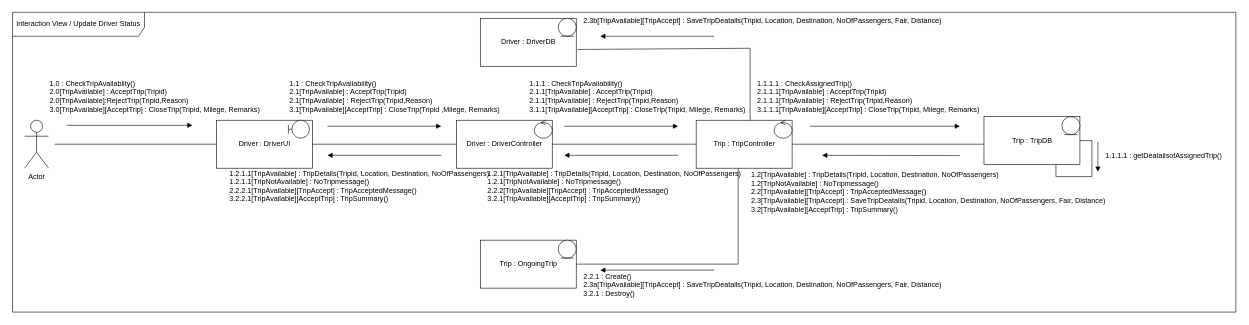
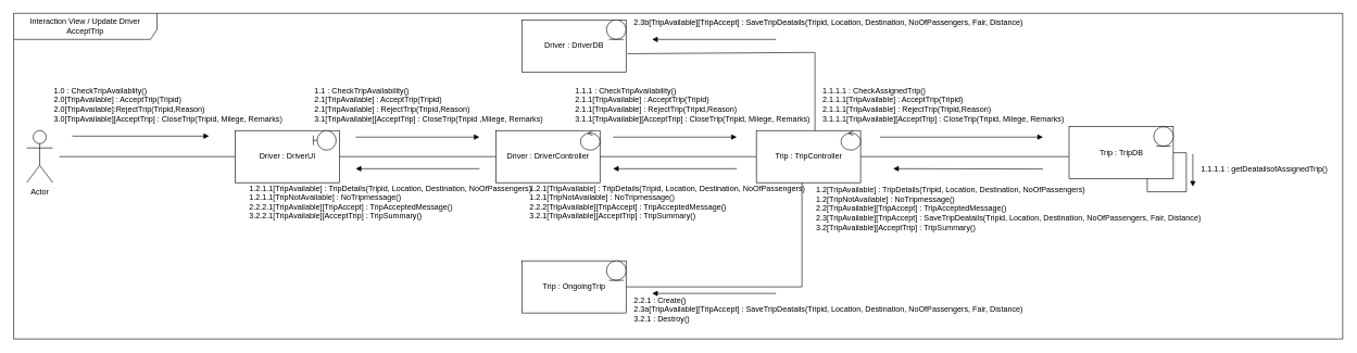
  <mxCell id="0" />
  <mxCell id="1" parent="0" />
  <mxCell id="2" style="edgeStyle=orthogonalEdgeStyle;rounded=0;orthogonalLoop=1;jettySize=auto;html=1;exitX=1;exitY=0.5;exitDx=0;exitDy=0;entryX=0.75;entryY=0;entryDx=0;entryDy=0;" parent="1" source="18" target="18" edge="1"><mxGeometry relative="1" as="geometry" /></mxCell>
  <mxCell id="3" value="Driver : DriverUI" style="html=1;" parent="1" vertex="1"><mxGeometry x="360" y="200" width="160" height="80" as="geometry" /></mxCell>
  <mxCell id="4" value="Actor" style="shape=umlActor;verticalLabelPosition=bottom;verticalAlign=top;html=1;" parent="1" vertex="1"><mxGeometry y="200" width="40" height="80" as="geometry" x="40" /></mxCell>
  <mxCell id="5" value="" style="line;strokeWidth=1;fillColor=none;align=left;verticalAlign=middle;spacingTop=-1;spacingLeft=3;spacingRight=3;rotatable=0;labelPosition=right;points=[];portConstraint=eastwest;strokeColor=inherit;" parent="1" vertex="1"><mxGeometry x="90" y="236" width="270" height="8" as="geometry" /></mxCell>
  <mxCell id="6" value="" style="html=1;verticalAlign=bottom;endArrow=block;rounded=0;" parent="1" edge="1"><mxGeometry x="-0.2" y="20" width="80" relative="1" as="geometry"><mxPoint x="110" y="208.5" as="sourcePoint" /><mxPoint x="320" y="208.5" as="targetPoint" /><mxPoint as="offset" /></mxGeometry></mxCell>
  <mxCell id="7" value="1.0 : CheckTripAvailablity()&lt;br&gt;2.0[TripAvailable] : AcceptTrip(Tripid)&lt;br&gt;2.0[TripAvailable]:RejectTrip(Tripid,Reason)&lt;br&gt;3.0[TripAvailable][AcceptTrip] : CloseTrip(Tripid, Milege, Remarks)" style="text;html=1;strokeColor=none;fillColor=none;align=left;verticalAlign=middle;whiteSpace=wrap;rounded=0;" parent="1" vertex="1"><mxGeometry x="80" y="130" width="360" height="60" as="geometry" /></mxCell>
  <mxCell id="8" value="Driver : DriverController" style="html=1;" parent="1" vertex="1"><mxGeometry x="760" y="200" width="160" height="80" as="geometry" /></mxCell>
  <mxCell id="9" value="" style="line;strokeWidth=1;fillColor=none;align=left;verticalAlign=middle;spacingTop=-1;spacingLeft=3;spacingRight=3;rotatable=0;labelPosition=right;points=[];portConstraint=eastwest;strokeColor=inherit;" parent="1" vertex="1"><mxGeometry x="520" y="236" width="240" height="8" as="geometry" /></mxCell>
  <mxCell id="10" value="" style="html=1;verticalAlign=bottom;endArrow=block;rounded=0;" parent="1" edge="1"><mxGeometry x="-0.053" y="40" width="80" relative="1" as="geometry"><mxPoint x="545" y="210" as="sourcePoint" /><mxPoint x="735" y="210" as="targetPoint" /><mxPoint as="offset" /></mxGeometry></mxCell>
  <mxCell id="11" value="1.1 : CheckTripAvailability()&lt;br&gt;2.1[TripAvailable] : AcceptTrip(Tripid)&lt;br&gt;2.1[TripAvailable] : RejectTrip(Tripid,Reason)&lt;br&gt;3.1[TripAvailable][AcceptTrip] : CloseTrip(Tripid ,Milege, Remarks)" style="text;html=1;strokeColor=none;fillColor=none;align=left;verticalAlign=middle;whiteSpace=wrap;rounded=0;" parent="1" vertex="1"><mxGeometry x="480" y="130" width="380" height="60" as="geometry" /></mxCell>
  <mxCell id="12" value="" style="line;strokeWidth=1;fillColor=none;align=left;verticalAlign=middle;spacingTop=-1;spacingLeft=3;spacingRight=3;rotatable=0;labelPosition=right;points=[];portConstraint=eastwest;strokeColor=inherit;" parent="1" vertex="1"><mxGeometry x="920" y="236" width="240" height="8" as="geometry" /></mxCell>
  <mxCell id="13" value="" style="html=1;verticalAlign=bottom;endArrow=block;rounded=0;" parent="1" edge="1"><mxGeometry x="-0.053" y="40" width="80" relative="1" as="geometry"><mxPoint x="940" y="210" as="sourcePoint" /><mxPoint x="1130" y="210" as="targetPoint" /><mxPoint as="offset" /></mxGeometry></mxCell>
  <mxCell id="14" value="Trip : TripController" style="html=1;" parent="1" vertex="1"><mxGeometry x="1160" y="200" width="160" height="80" as="geometry" /></mxCell>
  <mxCell id="15" value="1.1.1 : CheckTripAvailability()&lt;br&gt;2.1.1[TripAvailable] : AcceptTrip(Tripid)&lt;br&gt;2.1.1[TripAvailable] : RejectTrip(Tripid,Reason)&lt;br&gt;3.1.1[TripAvailable][AcceptTrip] : CloseTrip(Tripid, Milege, Remarks)" style="text;html=1;strokeColor=none;fillColor=none;align=left;verticalAlign=middle;whiteSpace=wrap;rounded=0;" parent="1" vertex="1"><mxGeometry x="880" y="130" width="370" height="60" as="geometry" /></mxCell>
  <mxCell id="16" value="" style="line;strokeWidth=1;fillColor=none;align=left;verticalAlign=middle;spacingTop=-1;spacingLeft=3;spacingRight=3;rotatable=0;labelPosition=right;points=[];portConstraint=eastwest;strokeColor=inherit;" parent="1" vertex="1"><mxGeometry x="1320" y="236" width="320" height="8" as="geometry" /></mxCell>
  <mxCell id="17" value="" style="html=1;verticalAlign=bottom;endArrow=block;rounded=0;" parent="1" edge="1"><mxGeometry x="-0.053" y="40" width="80" relative="1" as="geometry"><mxPoint x="1350" y="210" as="sourcePoint" /><mxPoint x="1600" y="210" as="targetPoint" /><mxPoint as="offset" /></mxGeometry></mxCell>
  <mxCell id="18" value="Trip : TripDB" style="html=1;" parent="1" vertex="1"><mxGeometry x="1640" y="194" width="160" height="80" as="geometry" /></mxCell>
  <mxCell id="19" value="" style="shape=umlBoundary;whiteSpace=wrap;html=1;" parent="1" vertex="1"><mxGeometry x="480" y="200" width="35" height="30" as="geometry" /></mxCell>
  <mxCell id="20" value="" style="ellipse;shape=umlControl;whiteSpace=wrap;html=1;" parent="1" vertex="1"><mxGeometry x="890" y="200" width="30" height="30" as="geometry" /></mxCell>
  <mxCell id="21" value="1.1.1.1 : CheckAssignedTrip()&lt;br&gt;2.1.1.1[TripAvailable] : AcceptTrip(Tripid)&lt;br&gt;2.1.1.1[TripAvailable] : RejectTrip(Tripid,Reason)&lt;br&gt;3.1.1.1[TripAvailable][AcceptTrip] : CloseTrip(Tripid, Milege, Remarks)" style="text;html=1;strokeColor=none;fillColor=none;align=left;verticalAlign=middle;whiteSpace=wrap;rounded=0;" parent="1" vertex="1"><mxGeometry x="1260" y="130" width="380" height="60" as="geometry" /></mxCell>
  <mxCell id="22" value="" style="ellipse;shape=umlControl;whiteSpace=wrap;html=1;" parent="1" vertex="1"><mxGeometry x="1290" y="200" width="30" height="30" as="geometry" /></mxCell>
  <mxCell id="23" value="" style="ellipse;shape=umlEntity;whiteSpace=wrap;html=1;" parent="1" vertex="1"><mxGeometry x="1770" y="194" width="30" height="30" as="geometry" /></mxCell>
  <mxCell id="24" value="" style="html=1;verticalAlign=bottom;endArrow=block;rounded=0;" parent="1" edge="1"><mxGeometry x="-0.053" y="40" width="80" relative="1" as="geometry"><mxPoint x="1830" y="236" as="sourcePoint" /><mxPoint x="1830" y="286" as="targetPoint" /><mxPoint as="offset" /></mxGeometry></mxCell>
  <mxCell id="25" value="1.1.1.1 : getDeatailsofAssignedTrip()" style="text;html=1;strokeColor=none;fillColor=none;align=center;verticalAlign=middle;whiteSpace=wrap;rounded=0;" parent="1" vertex="1"><mxGeometry x="1840" y="244" width="200" height="30" as="geometry" /></mxCell>
  <mxCell id="26" value="" style="html=1;verticalAlign=bottom;endArrow=block;rounded=0;" parent="1" edge="1"><mxGeometry x="-0.053" y="40" width="80" relative="1" as="geometry"><mxPoint x="1600" y="259" as="sourcePoint" /><mxPoint x="1370" y="258.5" as="targetPoint" /><mxPoint as="offset" /></mxGeometry></mxCell>
  <mxCell id="27" value="" style="html=1;verticalAlign=bottom;endArrow=block;rounded=0;" parent="1" edge="1"><mxGeometry x="-0.053" y="40" width="80" relative="1" as="geometry"><mxPoint x="1130" y="258.5" as="sourcePoint" /><mxPoint x="940" y="258.5" as="targetPoint" /><mxPoint as="offset" /></mxGeometry></mxCell>
  <mxCell id="28" value="" style="html=1;verticalAlign=bottom;endArrow=block;rounded=0;" parent="1" edge="1"><mxGeometry x="-0.053" y="40" width="80" relative="1" as="geometry"><mxPoint x="735" y="258.5" as="sourcePoint" /><mxPoint x="545" y="258.5" as="targetPoint" /><mxPoint as="offset" /></mxGeometry></mxCell>
  <mxCell id="29" value="1.2[TripAvailable] : TripDetails(Tripid, Location, Destination, NoOfPassengers)&lt;br&gt;1.2[TripNotAvailable] : NoTripmessage()&lt;br&gt;2.2[TripAvailable][TripAccept] : TripAcceptedMessage()&lt;br&gt;2.3[TripAvailable][TripAccept] : SaveTripDeatails(Tripid, Location, Destination, NoOfPassengers, Fair, Distance)&lt;br&gt;3.2[TripAvailable][AcceptTrip] : TripSummary()" style="text;html=1;strokeColor=none;fillColor=none;align=left;verticalAlign=middle;whiteSpace=wrap;rounded=0;" parent="1" vertex="1"><mxGeometry x="1250" y="290" width="670" height="60" as="geometry" /></mxCell>
  <mxCell id="30" value="" style="endArrow=none;html=1;rounded=0;" parent="1" edge="1"><mxGeometry width="50" height="50" relative="1" as="geometry"><mxPoint x="1230" y="440" as="sourcePoint" /><mxPoint x="1230" y="280" as="targetPoint" /></mxGeometry></mxCell>
  <mxCell id="31" value="" style="endArrow=none;html=1;rounded=0;" parent="1" edge="1"><mxGeometry width="50" height="50" relative="1" as="geometry"><mxPoint x="960" y="440" as="sourcePoint" /><mxPoint x="1230" y="440" as="targetPoint" /></mxGeometry></mxCell>
  <mxCell id="32" value="Trip : OngoingTrip" style="html=1;" parent="1" vertex="1"><mxGeometry x="800" y="400" width="160" height="80" as="geometry" /></mxCell>
  <mxCell id="33" value="" style="ellipse;shape=umlEntity;whiteSpace=wrap;html=1;" parent="1" vertex="1"><mxGeometry x="930" y="400" width="30" height="30" as="geometry" /></mxCell>
  <mxCell id="34" value="" style="endArrow=none;html=1;rounded=0;" parent="1" edge="1"><mxGeometry width="50" height="50" relative="1" as="geometry"><mxPoint x="1250" y="200" as="sourcePoint" /><mxPoint x="1250" y="80" as="targetPoint" /></mxGeometry></mxCell>
  <mxCell id="35" value="" style="endArrow=none;html=1;rounded=0;exitX=1.013;exitY=0.65;exitDx=0;exitDy=0;exitPerimeter=0;" parent="1" source="36" edge="1"><mxGeometry width="50" height="50" relative="1" as="geometry"><mxPoint x="1130" y="80" as="sourcePoint" /><mxPoint x="1250" y="80" as="targetPoint" /></mxGeometry></mxCell>
  <mxCell id="36" value="Driver : DriverDB" style="html=1;" parent="1" vertex="1"><mxGeometry x="800" y="30" width="160" height="80" as="geometry" /></mxCell>
  <mxCell id="37" value="" style="ellipse;shape=umlEntity;whiteSpace=wrap;html=1;" parent="1" vertex="1"><mxGeometry x="930" y="30" width="30" height="30" as="geometry" /></mxCell>
  <mxCell id="38" value="" style="html=1;verticalAlign=bottom;endArrow=block;rounded=0;" parent="1" edge="1"><mxGeometry x="-0.053" y="40" width="80" relative="1" as="geometry"><mxPoint x="1190" y="450" as="sourcePoint" /><mxPoint x="1000" y="450" as="targetPoint" /><mxPoint as="offset" /></mxGeometry></mxCell>
  <mxCell id="39" value="2.2.1 : Create()&lt;br&gt;2.3a[TripAvailable][TripAccept] : SaveTripDeatails(Tripid, Location, Destination, NoOfPassengers, Fair, Distance)&lt;br&gt;3.2.1 : Destroy()" style="text;html=1;strokeColor=none;fillColor=none;align=left;verticalAlign=middle;whiteSpace=wrap;rounded=0;" parent="1" vertex="1"><mxGeometry x="970" y="460" width="641" height="30" as="geometry" /></mxCell>
  <mxCell id="40" value="&lt;span style=&quot;color: rgb(0, 0, 0); font-family: Helvetica; font-size: 12px; font-style: normal; font-variant-ligatures: normal; font-variant-caps: normal; font-weight: 400; letter-spacing: normal; orphans: 2; text-align: left; text-indent: 0px; text-transform: none; widows: 2; word-spacing: 0px; -webkit-text-stroke-width: 0px; background-color: rgb(248, 249, 250); text-decoration-thickness: initial; text-decoration-style: initial; text-decoration-color: initial; float: none; display: inline !important;&quot;&gt;2.3b[TripAvailable][TripAccept] : SaveTripDeatails(Tripid, Location, Destination, NoOfPassengers, Fair, Distance)&lt;/span&gt;" style="text;whiteSpace=wrap;html=1;" parent="1" vertex="1"><mxGeometry x="970" y="20" width="610" height="50" as="geometry" /></mxCell>
  <mxCell id="41" value="" style="html=1;verticalAlign=bottom;endArrow=block;rounded=0;" parent="1" edge="1"><mxGeometry x="-0.053" y="40" width="80" relative="1" as="geometry"><mxPoint x="1190" y="60" as="sourcePoint" /><mxPoint x="1000" y="60" as="targetPoint" /><mxPoint as="offset" /></mxGeometry></mxCell>
  <mxCell id="42" value="1.2.1[TripAvailable] : TripDetails(Tripid, Location, Destination, NoOfPassengers)&lt;br&gt;1.2.1[TripNotAvailable] : NoTripmessage()&lt;br&gt;2.2.2[TripAvailable][TripAccept] : TripAcceptedMessage()&lt;br&gt;3.2.1[TripAvailable][AcceptTrip] : TripSummary()" style="text;html=1;strokeColor=none;fillColor=none;align=left;verticalAlign=middle;whiteSpace=wrap;rounded=0;" parent="1" vertex="1"><mxGeometry x="810" y="280" width="670" height="60" as="geometry" /></mxCell>
  <mxCell id="43" value="1.2.1.1[TripAvailable] : TripDetails(Tripid, Location, Destination, NoOfPassengers)&lt;br&gt;1.2.1.1[TripNotAvailable] : NoTripmessage()&lt;br&gt;2.2.2.1[TripAvailable][TripAccept] : TripAcceptedMessage()&lt;br&gt;3.2.2.1[TripAvailable][AcceptTrip] : TripSummary()" style="text;html=1;strokeColor=none;fillColor=none;align=left;verticalAlign=middle;whiteSpace=wrap;rounded=0;" parent="1" vertex="1"><mxGeometry x="380" y="280" width="670" height="60" as="geometry" /></mxCell>
- <mxCell id="44" value="Interaction View / Update Driver Status" style="shape=umlFrame;whiteSpace=wrap;html=1;width=220;height=40;" parent="1" vertex="1"><mxGeometry x="20" y="20" width="2040" height="500" as="geometry" /></mxCell>
+ <mxCell id="44" value="Interaction View / Update Driver AcceptTrip" style="shape=umlFrame;whiteSpace=wrap;html=1;width=220;height=40;" parent="1" vertex="1"><mxGeometry x="20" y="20" width="2040" height="500" as="geometry" /></mxCell>
